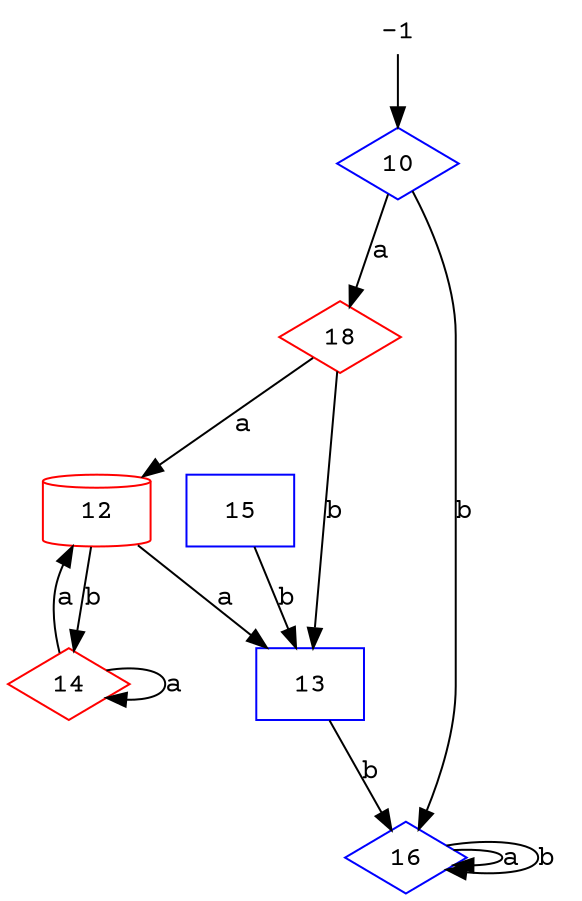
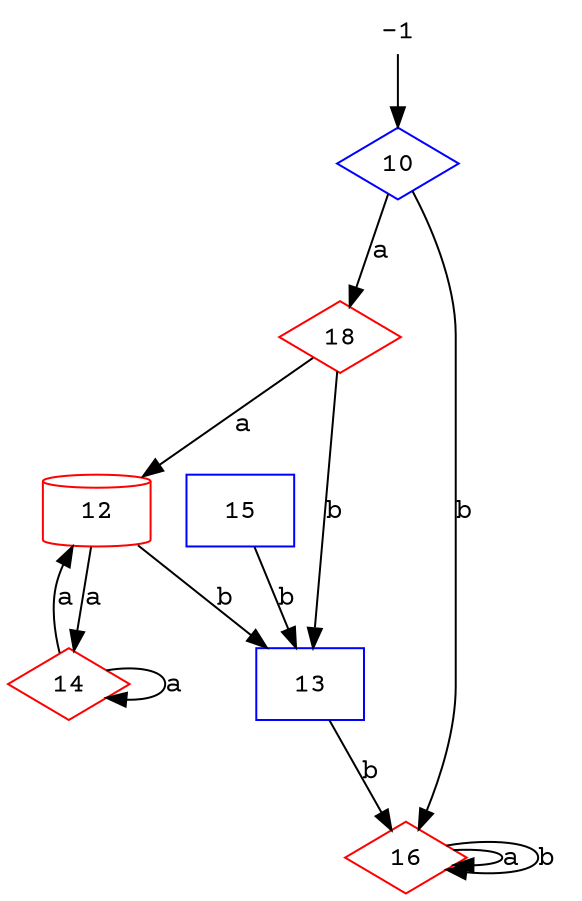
  digraph {
    fontname="Courier Prime"
    node [color=blue fontname="Courier Prime" shape=diamond]
    edge [fontname="Courier Prime"]
    n1 [color=red label=18]
    10
-   16
+   16 [color=red]
    12 [color=red shape=cylinder]
    13 [shape=box]
    14 [color=red]
    15 [shape=box]
    -1 [height=0 shape=none width=0]
    n1 -> 12 [label=a]
    n1 -> 13 [label=b]
    10 -> n1 [label=a]
    10 -> 16 [label=b]
    16 -> 16 [label=a]
    16 -> 16 [label=b]
-   12 -> 13 [label=a]
-   12 -> 14 [label=b]
+   12 -> 13 [label=b]
+   12 -> 14 [label=a]
    13 -> 16 [label=b]
    14 -> 12 [label=a]
    14 -> 14 [label=a]
    15 -> 13 [label=b]
    -1 -> 10
  }
